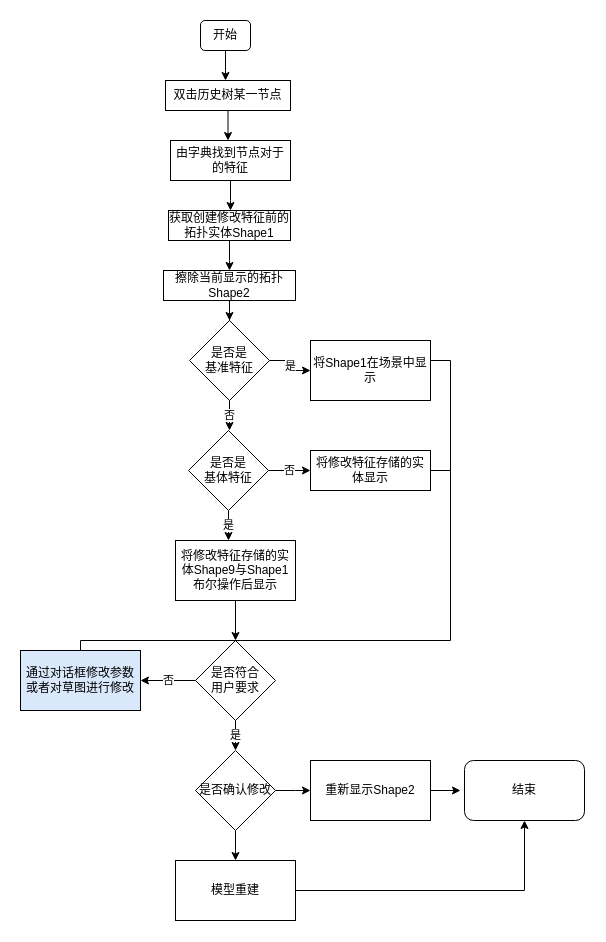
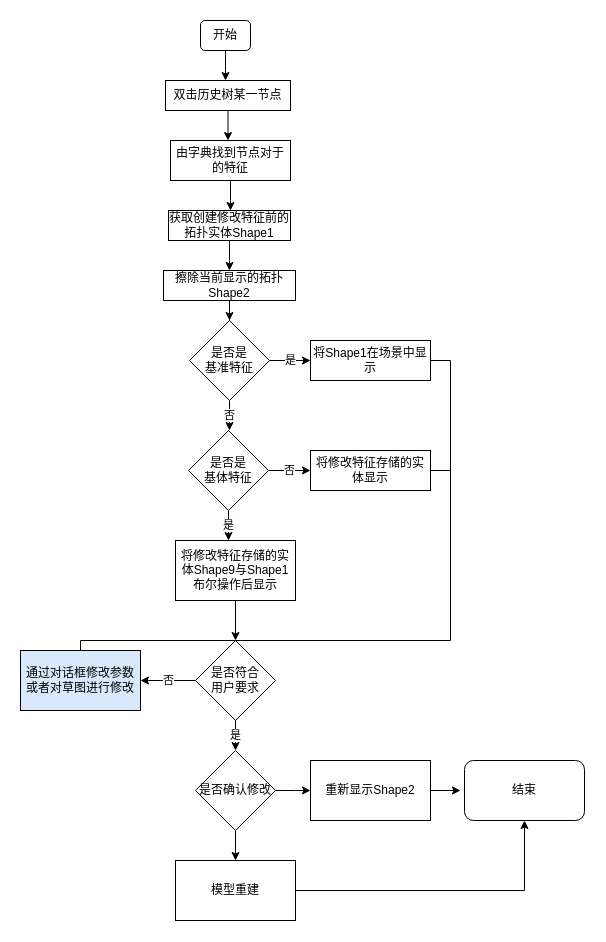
  <mxCell id="0" />
  <mxCell id="1" parent="0" />
  <mxCell id="2" style="edgeStyle=orthogonalEdgeStyle;rounded=0;orthogonalLoop=1;jettySize=auto;html=1;" edge="1" parent="1" source="3"><mxGeometry relative="1" as="geometry"><mxPoint x="225" y="80" as="targetPoint" /></mxGeometry></mxCell>
  <mxCell id="3" value="开始" style="rounded=1;whiteSpace=wrap;html=1;" vertex="1" parent="1"><mxGeometry x="200" y="20" width="50" height="30" as="geometry" /></mxCell>
  <mxCell id="4" style="edgeStyle=orthogonalEdgeStyle;rounded=0;orthogonalLoop=1;jettySize=auto;html=1;" edge="1" parent="1" source="5"><mxGeometry relative="1" as="geometry"><mxPoint x="227.5" y="140" as="targetPoint" /></mxGeometry></mxCell>
  <mxCell id="5" value="双击历史树某一节点" style="rounded=0;whiteSpace=wrap;html=1;" vertex="1" parent="1"><mxGeometry x="165" y="80" width="125" height="30" as="geometry" /></mxCell>
  <mxCell id="6" style="edgeStyle=orthogonalEdgeStyle;rounded=0;orthogonalLoop=1;jettySize=auto;html=1;" edge="1" parent="1" source="7"><mxGeometry relative="1" as="geometry"><mxPoint x="230" y="210" as="targetPoint" /></mxGeometry></mxCell>
  <mxCell id="7" value="由字典找到节点对于的特征" style="rounded=0;whiteSpace=wrap;html=1;" vertex="1" parent="1"><mxGeometry x="170" y="140" width="120" height="40" as="geometry" /></mxCell>
  <mxCell id="8" style="edgeStyle=orthogonalEdgeStyle;rounded=0;orthogonalLoop=1;jettySize=auto;html=1;" edge="1" parent="1" source="9"><mxGeometry relative="1" as="geometry"><mxPoint x="229" y="270" as="targetPoint" /></mxGeometry></mxCell>
  <mxCell id="9" value="获取创建修改特征前的拓扑实体Shape1" style="rounded=0;whiteSpace=wrap;html=1;" vertex="1" parent="1"><mxGeometry x="168" y="210" width="122" height="30" as="geometry" /></mxCell>
  <mxCell id="10" value="是" style="edgeStyle=orthogonalEdgeStyle;rounded=0;orthogonalLoop=1;jettySize=auto;html=1;exitX=1;exitY=0.5;exitDx=0;exitDy=0;entryX=0;entryY=0.5;entryDx=0;entryDy=0;" edge="1" parent="1" source="12" target="13"><mxGeometry relative="1" as="geometry"><mxPoint x="310" y="310" as="targetPoint" /></mxGeometry></mxCell>
  <mxCell id="11" value="否" style="edgeStyle=orthogonalEdgeStyle;rounded=0;orthogonalLoop=1;jettySize=auto;html=1;" edge="1" parent="1" source="12"><mxGeometry relative="1" as="geometry"><mxPoint x="229" y="430" as="targetPoint" /></mxGeometry></mxCell>
  <mxCell id="12" value="是否是&lt;br&gt;基准特征" style="rhombus;whiteSpace=wrap;html=1;" vertex="1" parent="1"><mxGeometry x="189" y="320" width="80" height="80" as="geometry" /></mxCell>
- <mxCell id="13" value="将Shape1在场景中显示" style="rounded=0;whiteSpace=wrap;html=1;" vertex="1" parent="1"><mxGeometry x="310" y="340" width="120" height="60" as="geometry" /></mxCell>
+ <mxCell id="13" value="将Shape1在场景中显示" style="rounded=0;whiteSpace=wrap;html=1;" vertex="1" parent="1"><mxGeometry x="310" y="340" width="120" height="40" as="geometry" /></mxCell>
  <mxCell id="14" style="edgeStyle=orthogonalEdgeStyle;rounded=0;orthogonalLoop=1;jettySize=auto;html=1;exitX=0.5;exitY=1;exitDx=0;exitDy=0;" edge="1" parent="1" source="13" target="13"><mxGeometry relative="1" as="geometry" /></mxCell>
  <mxCell id="15" style="edgeStyle=orthogonalEdgeStyle;rounded=0;orthogonalLoop=1;jettySize=auto;html=1;entryX=0.5;entryY=0;entryDx=0;entryDy=0;" edge="1" parent="1" source="16" target="12"><mxGeometry relative="1" as="geometry" /></mxCell>
  <mxCell id="16" value="擦除当前显示的拓扑Shape2" style="rounded=0;whiteSpace=wrap;html=1;" vertex="1" parent="1"><mxGeometry x="163" y="270" width="132" height="30" as="geometry" /></mxCell>
  <mxCell id="17" value="是" style="edgeStyle=orthogonalEdgeStyle;rounded=0;orthogonalLoop=1;jettySize=auto;html=1;" edge="1" parent="1" source="19"><mxGeometry relative="1" as="geometry"><mxPoint x="228" y="540" as="targetPoint" /></mxGeometry></mxCell>
  <mxCell id="18" value="否" style="edgeStyle=orthogonalEdgeStyle;rounded=0;orthogonalLoop=1;jettySize=auto;html=1;entryX=0;entryY=0.5;entryDx=0;entryDy=0;" edge="1" parent="1" source="19" target="21"><mxGeometry relative="1" as="geometry"><mxPoint x="300" y="470" as="targetPoint" /></mxGeometry></mxCell>
  <mxCell id="19" value="是否是&lt;br&gt;基体特征" style="rhombus;whiteSpace=wrap;html=1;" vertex="1" parent="1"><mxGeometry x="188" y="430" width="80" height="80" as="geometry" /></mxCell>
  <mxCell id="20" value="将修改特征存储的实体Shape9与Shape1布尔操作后显示" style="rounded=0;whiteSpace=wrap;html=1;" vertex="1" parent="1"><mxGeometry x="175" y="540" width="120" height="60" as="geometry" /></mxCell>
  <mxCell id="21" value="将修改特征存储的实体显示" style="rounded=0;whiteSpace=wrap;html=1;" vertex="1" parent="1"><mxGeometry x="310" y="450" width="120" height="40" as="geometry" /></mxCell>
  <mxCell id="22" value="是" style="edgeStyle=orthogonalEdgeStyle;rounded=0;orthogonalLoop=1;jettySize=auto;html=1;" edge="1" parent="1" source="24"><mxGeometry relative="1" as="geometry"><mxPoint x="235" y="750" as="targetPoint" /></mxGeometry></mxCell>
  <mxCell id="23" value="否" style="edgeStyle=orthogonalEdgeStyle;rounded=0;orthogonalLoop=1;jettySize=auto;html=1;exitX=0;exitY=0.5;exitDx=0;exitDy=0;" edge="1" parent="1" source="24"><mxGeometry relative="1" as="geometry"><mxPoint x="140" y="680" as="targetPoint" /></mxGeometry></mxCell>
  <mxCell id="24" value="是否符合&lt;br&gt;用户要求" style="rhombus;whiteSpace=wrap;html=1;" vertex="1" parent="1"><mxGeometry x="195" y="640" width="80" height="80" as="geometry" /></mxCell>
  <mxCell id="25" value="" style="endArrow=classic;html=1;rounded=0;exitX=0.5;exitY=1;exitDx=0;exitDy=0;entryX=0.5;entryY=0;entryDx=0;entryDy=0;" edge="1" parent="1" source="20" target="24"><mxGeometry width="50" height="50" relative="1" as="geometry"><mxPoint x="250" y="620" as="sourcePoint" /><mxPoint x="390" y="660" as="targetPoint" /></mxGeometry></mxCell>
  <mxCell id="26" value="" style="endArrow=none;html=1;rounded=0;exitX=1;exitY=0.5;exitDx=0;exitDy=0;" edge="1" parent="1" source="21"><mxGeometry width="50" height="50" relative="1" as="geometry"><mxPoint x="510" y="550" as="sourcePoint" /><mxPoint x="450" y="470" as="targetPoint" /></mxGeometry></mxCell>
  <mxCell id="27" value="通过对话框修改参数&lt;br&gt;或者对草图进行修改" style="rounded=0;whiteSpace=wrap;html=1;fillColor=#dae8fc;" vertex="1" parent="1"><mxGeometry x="20" y="650" width="120" height="60" as="geometry" /></mxCell>
  <mxCell id="28" value="" style="endArrow=none;html=1;rounded=0;exitX=1;exitY=0.5;exitDx=0;exitDy=0;edgeStyle=orthogonalEdgeStyle;entryX=0.5;entryY=0;entryDx=0;entryDy=0;" edge="1" parent="1" source="13" target="24"><mxGeometry width="50" height="50" relative="1" as="geometry"><mxPoint x="520" y="510" as="sourcePoint" /><mxPoint x="460" y="650" as="targetPoint" /><Array as="points"><mxPoint x="450" y="360" /><mxPoint x="450" y="640" /></Array></mxGeometry></mxCell>
  <mxCell id="29" value="" style="endArrow=none;html=1;rounded=0;exitX=0.5;exitY=0;exitDx=0;exitDy=0;edgeStyle=orthogonalEdgeStyle;entryX=0.5;entryY=0;entryDx=0;entryDy=0;" edge="1" parent="1" source="27" target="24"><mxGeometry width="50" height="50" relative="1" as="geometry"><mxPoint x="-30" y="630" as="sourcePoint" /><mxPoint x="180" y="620" as="targetPoint" /><Array as="points"><mxPoint x="80" y="640" /></Array></mxGeometry></mxCell>
  <mxCell id="30" style="edgeStyle=orthogonalEdgeStyle;rounded=0;orthogonalLoop=1;jettySize=auto;html=1;" edge="1" parent="1" source="32"><mxGeometry relative="1" as="geometry"><mxPoint x="310" y="790" as="targetPoint" /></mxGeometry></mxCell>
  <mxCell id="31" style="edgeStyle=orthogonalEdgeStyle;rounded=0;orthogonalLoop=1;jettySize=auto;html=1;" edge="1" parent="1" source="32"><mxGeometry relative="1" as="geometry"><mxPoint x="235" y="860" as="targetPoint" /></mxGeometry></mxCell>
  <mxCell id="32" value="是否确认修改" style="rhombus;whiteSpace=wrap;html=1;" vertex="1" parent="1"><mxGeometry x="195" y="750" width="80" height="80" as="geometry" /></mxCell>
  <mxCell id="33" style="edgeStyle=orthogonalEdgeStyle;rounded=0;orthogonalLoop=1;jettySize=auto;html=1;exitX=1;exitY=0.5;exitDx=0;exitDy=0;" edge="1" parent="1" source="34"><mxGeometry relative="1" as="geometry"><mxPoint x="460" y="790" as="targetPoint" /></mxGeometry></mxCell>
  <mxCell id="34" value="重新显示Shape2" style="rounded=0;whiteSpace=wrap;html=1;" vertex="1" parent="1"><mxGeometry x="310" y="760" width="120" height="60" as="geometry" /></mxCell>
  <mxCell id="35" style="edgeStyle=orthogonalEdgeStyle;rounded=0;orthogonalLoop=1;jettySize=auto;html=1;entryX=0.5;entryY=1;entryDx=0;entryDy=0;" edge="1" parent="1" source="36" target="37"><mxGeometry relative="1" as="geometry" /></mxCell>
  <mxCell id="36" value="模型重建" style="rounded=0;whiteSpace=wrap;html=1;" vertex="1" parent="1"><mxGeometry x="175" y="860" width="120" height="60" as="geometry" /></mxCell>
  <mxCell id="37" value="结束" style="rounded=1;whiteSpace=wrap;html=1;" vertex="1" parent="1"><mxGeometry x="464" y="760" width="120" height="60" as="geometry" /></mxCell>
